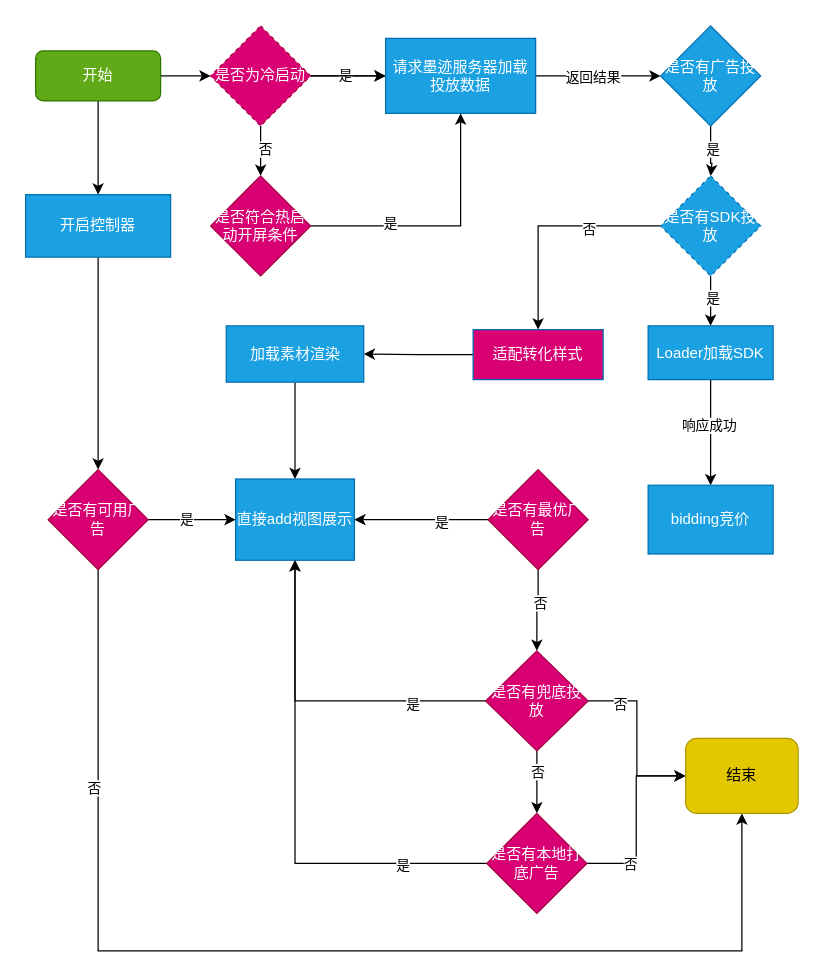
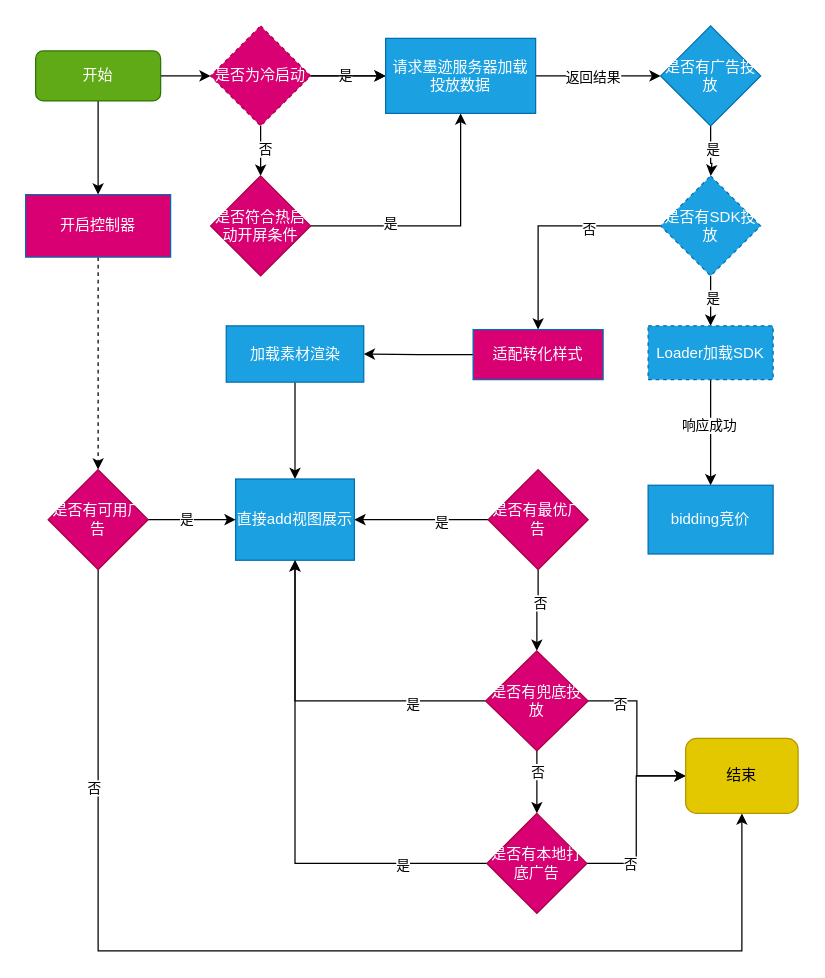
  <mxCell id="0" />
  <mxCell id="1" parent="0" />
  <mxCell id="2" value="" style="edgeStyle=orthogonalEdgeStyle;rounded=0;orthogonalLoop=1;jettySize=auto;html=1;" edge="1" parent="1" source="4" target="10"><mxGeometry relative="1" as="geometry" /></mxCell>
  <mxCell id="3" value="" style="edgeStyle=orthogonalEdgeStyle;rounded=0;orthogonalLoop=1;jettySize=auto;html=1;" edge="1" parent="1" source="4" target="18"><mxGeometry relative="1" as="geometry" /></mxCell>
  <mxCell id="4" value="开始" style="rounded=1;whiteSpace=wrap;html=1;fillColor=#60a917;fontColor=#ffffff;strokeColor=#2D7600;" vertex="1" parent="1"><mxGeometry x="28" y="40" width="100" height="40" as="geometry" /></mxCell>
  <mxCell id="5" value="" style="edgeStyle=orthogonalEdgeStyle;rounded=0;orthogonalLoop=1;jettySize=auto;html=1;" edge="1" parent="1" source="10" target="13"><mxGeometry relative="1" as="geometry" /></mxCell>
  <mxCell id="6" value="否" style="edgeLabel;html=1;align=center;verticalAlign=middle;resizable=0;points=[];" vertex="1" connectable="0" parent="5"><mxGeometry x="-0.08" y="3" relative="1" as="geometry"><mxPoint as="offset" /></mxGeometry></mxCell>
  <mxCell id="7" value="" style="edgeStyle=orthogonalEdgeStyle;rounded=0;orthogonalLoop=1;jettySize=auto;html=1;" edge="1" parent="1" source="10" target="16"><mxGeometry relative="1" as="geometry" /></mxCell>
  <mxCell id="8" value="是" style="edgeLabel;html=1;align=center;verticalAlign=middle;resizable=0;points=[];" vertex="1" connectable="0" parent="7"><mxGeometry x="-0.1" y="1" relative="1" as="geometry"><mxPoint as="offset" /></mxGeometry></mxCell>
  <mxCell id="9" value="" style="edgeStyle=orthogonalEdgeStyle;rounded=0;orthogonalLoop=1;jettySize=auto;html=1;" edge="1" parent="1" source="10" target="16"><mxGeometry relative="1" as="geometry" /></mxCell>
  <mxCell id="10" value="是否为冷启动" style="rhombus;whiteSpace=wrap;html=1;fillColor=#d80073;fontColor=#ffffff;strokeColor=#A50040;dashed=1;" vertex="1" parent="1"><mxGeometry x="168" y="20" width="80" height="80" as="geometry" /></mxCell>
  <mxCell id="11" style="edgeStyle=orthogonalEdgeStyle;rounded=0;orthogonalLoop=1;jettySize=auto;html=1;" edge="1" parent="1" source="13" target="16"><mxGeometry relative="1" as="geometry" /></mxCell>
  <mxCell id="12" value="是" style="edgeLabel;html=1;align=center;verticalAlign=middle;resizable=0;points=[];" vertex="1" connectable="0" parent="11"><mxGeometry x="-0.4" y="3" relative="1" as="geometry"><mxPoint as="offset" /></mxGeometry></mxCell>
  <mxCell id="13" value="是否符合热启动开屏条件" style="rhombus;whiteSpace=wrap;html=1;fillColor=#d80073;fontColor=#ffffff;strokeColor=#A50040;" vertex="1" parent="1"><mxGeometry x="168" y="140" width="80" height="80" as="geometry" /></mxCell>
  <mxCell id="14" value="" style="edgeStyle=orthogonalEdgeStyle;rounded=0;orthogonalLoop=1;jettySize=auto;html=1;" edge="1" parent="1" source="16" target="21"><mxGeometry relative="1" as="geometry" /></mxCell>
  <mxCell id="15" value="返回结果" style="edgeLabel;html=1;align=center;verticalAlign=middle;resizable=0;points=[];" vertex="1" connectable="0" parent="14"><mxGeometry x="-0.1" relative="1" as="geometry"><mxPoint as="offset" /></mxGeometry></mxCell>
  <mxCell id="16" value="请求墨迹服务器加载投放数据" style="whiteSpace=wrap;html=1;fillColor=#1ba1e2;fontColor=#ffffff;strokeColor=#006EAF;" vertex="1" parent="1"><mxGeometry x="308" y="30" width="120" height="60" as="geometry" /></mxCell>
- <mxCell id="17" value="" style="edgeStyle=orthogonalEdgeStyle;rounded=0;orthogonalLoop=1;jettySize=auto;html=1;" edge="1" parent="1" source="18" target="58"><mxGeometry relative="1" as="geometry" /></mxCell>
- <mxCell id="18" value="开启控制器" style="rounded=0;whiteSpace=wrap;html=1;fillColor=#1ba1e2;fontColor=#ffffff;strokeColor=#006EAF;" vertex="1" parent="1"><mxGeometry x="20" y="155" width="116" height="50" as="geometry" /></mxCell>
+ <mxCell id="17" value="" style="edgeStyle=orthogonalEdgeStyle;rounded=0;orthogonalLoop=1;jettySize=auto;html=1;dashed=1;" edge="1" parent="1" source="18" target="58"><mxGeometry relative="1" as="geometry" /></mxCell>
+ <mxCell id="18" value="开启控制器" style="rounded=0;whiteSpace=wrap;html=1;fillColor=#d80073;fontColor=#ffffff;strokeColor=#006EAF;" vertex="1" parent="1"><mxGeometry x="20" y="155" width="116" height="50" as="geometry" /></mxCell>
  <mxCell id="19" value="" style="edgeStyle=orthogonalEdgeStyle;rounded=0;orthogonalLoop=1;jettySize=auto;html=1;entryX=0.5;entryY=0;entryDx=0;entryDy=0;" edge="1" parent="1" source="21" target="26"><mxGeometry relative="1" as="geometry"><mxPoint x="568" y="160" as="targetPoint" /><Array as="points"><mxPoint x="568" y="130" /><mxPoint x="569" y="130" /></Array></mxGeometry></mxCell>
  <mxCell id="20" value="是" style="edgeLabel;html=1;align=center;verticalAlign=middle;resizable=0;points=[];" vertex="1" connectable="0" parent="19"><mxGeometry x="-0.133" y="1" relative="1" as="geometry"><mxPoint as="offset" /></mxGeometry></mxCell>
  <mxCell id="21" value="是否有广告投放" style="rhombus;whiteSpace=wrap;html=1;fillColor=#1ba1e2;fontColor=#ffffff;strokeColor=#006EAF;" vertex="1" parent="1"><mxGeometry x="528" y="20" width="80" height="80" as="geometry" /></mxCell>
  <mxCell id="22" value="" style="edgeStyle=orthogonalEdgeStyle;rounded=0;orthogonalLoop=1;jettySize=auto;html=1;" edge="1" parent="1" source="26" target="28"><mxGeometry relative="1" as="geometry" /></mxCell>
  <mxCell id="23" value="否" style="edgeLabel;html=1;align=center;verticalAlign=middle;resizable=0;points=[];" vertex="1" connectable="0" parent="22"><mxGeometry x="-0.364" y="2" relative="1" as="geometry"><mxPoint as="offset" /></mxGeometry></mxCell>
  <mxCell id="24" value="" style="edgeStyle=orthogonalEdgeStyle;rounded=0;orthogonalLoop=1;jettySize=auto;html=1;" edge="1" parent="1" source="26" target="33"><mxGeometry relative="1" as="geometry" /></mxCell>
  <mxCell id="25" value="是" style="edgeLabel;html=1;align=center;verticalAlign=middle;resizable=0;points=[];" vertex="1" connectable="0" parent="24"><mxGeometry x="-0.15" y="1" relative="1" as="geometry"><mxPoint as="offset" /></mxGeometry></mxCell>
  <mxCell id="26" value="是否有SDK投放" style="rhombus;whiteSpace=wrap;html=1;fillColor=#1ba1e2;fontColor=#ffffff;strokeColor=#006EAF;dashed=1;" vertex="1" parent="1"><mxGeometry x="528" y="140" width="80" height="80" as="geometry" /></mxCell>
  <mxCell id="27" value="" style="edgeStyle=orthogonalEdgeStyle;rounded=0;orthogonalLoop=1;jettySize=auto;html=1;" edge="1" parent="1" source="28" target="30"><mxGeometry relative="1" as="geometry" /></mxCell>
  <mxCell id="28" value="适配转化样式" style="whiteSpace=wrap;html=1;fillColor=#d80073;fontColor=#ffffff;strokeColor=#006EAF;" vertex="1" parent="1"><mxGeometry x="378" y="263" width="104" height="40" as="geometry" /></mxCell>
  <mxCell id="29" value="" style="edgeStyle=orthogonalEdgeStyle;rounded=0;orthogonalLoop=1;jettySize=auto;html=1;" edge="1" parent="1" source="30" target="40"><mxGeometry relative="1" as="geometry" /></mxCell>
  <mxCell id="30" value="加载素材渲染" style="whiteSpace=wrap;html=1;fillColor=#1ba1e2;fontColor=#ffffff;strokeColor=#006EAF;" vertex="1" parent="1"><mxGeometry x="180.5" y="260" width="110" height="45" as="geometry" /></mxCell>
  <mxCell id="31" value="" style="edgeStyle=orthogonalEdgeStyle;rounded=0;orthogonalLoop=1;jettySize=auto;html=1;entryX=0.5;entryY=0;entryDx=0;entryDy=0;" edge="1" parent="1" source="33" target="34"><mxGeometry relative="1" as="geometry"><mxPoint x="568" y="364.5" as="targetPoint" /></mxGeometry></mxCell>
  <mxCell id="32" value="响应成功&lt;br&gt;" style="edgeLabel;html=1;align=center;verticalAlign=middle;resizable=0;points=[];" vertex="1" connectable="0" parent="31"><mxGeometry x="-0.154" y="-2" relative="1" as="geometry"><mxPoint as="offset" /></mxGeometry></mxCell>
- <mxCell id="33" value="Loader加载SDK" style="whiteSpace=wrap;html=1;fillColor=#1ba1e2;fontColor=#ffffff;strokeColor=#006EAF;" vertex="1" parent="1"><mxGeometry x="518" y="260" width="100" height="43" as="geometry" /></mxCell>
+ <mxCell id="33" value="Loader加载SDK" style="whiteSpace=wrap;html=1;fillColor=#1ba1e2;fontColor=#ffffff;strokeColor=#006EAF;dashed=1;" vertex="1" parent="1"><mxGeometry x="518" y="260" width="100" height="43" as="geometry" /></mxCell>
  <mxCell id="34" value="bidding竞价" style="rounded=0;whiteSpace=wrap;html=1;fillColor=#1ba1e2;fontColor=#ffffff;strokeColor=#006EAF;" vertex="1" parent="1"><mxGeometry x="518" y="387.5" width="100" height="55" as="geometry" /></mxCell>
  <mxCell id="35" value="" style="edgeStyle=orthogonalEdgeStyle;rounded=0;orthogonalLoop=1;jettySize=auto;html=1;" edge="1" parent="1" source="39" target="40"><mxGeometry relative="1" as="geometry" /></mxCell>
  <mxCell id="36" value="是" style="edgeLabel;html=1;align=center;verticalAlign=middle;resizable=0;points=[];" vertex="1" connectable="0" parent="35"><mxGeometry x="-0.294" y="1" relative="1" as="geometry"><mxPoint as="offset" /></mxGeometry></mxCell>
  <mxCell id="37" value="" style="edgeStyle=orthogonalEdgeStyle;rounded=0;orthogonalLoop=1;jettySize=auto;html=1;entryX=0.5;entryY=0;entryDx=0;entryDy=0;" edge="1" parent="1" source="39" target="47"><mxGeometry relative="1" as="geometry"><mxPoint x="430" y="530" as="targetPoint" /></mxGeometry></mxCell>
  <mxCell id="38" value="否" style="edgeLabel;html=1;align=center;verticalAlign=middle;resizable=0;points=[];" vertex="1" connectable="0" parent="37"><mxGeometry x="-0.222" y="1" relative="1" as="geometry"><mxPoint as="offset" /></mxGeometry></mxCell>
  <mxCell id="39" value="是否有最优广告" style="rhombus;whiteSpace=wrap;html=1;rounded=0;fillColor=#d80073;fontColor=#ffffff;strokeColor=#A50040;" vertex="1" parent="1"><mxGeometry x="390" y="375" width="80" height="80" as="geometry" /></mxCell>
  <mxCell id="40" value="直接add视图展示" style="rounded=0;whiteSpace=wrap;html=1;fillColor=#1ba1e2;fontColor=#ffffff;strokeColor=#006EAF;" vertex="1" parent="1"><mxGeometry x="188" y="382.5" width="95" height="65" as="geometry" /></mxCell>
  <mxCell id="41" style="edgeStyle=orthogonalEdgeStyle;rounded=0;orthogonalLoop=1;jettySize=auto;html=1;entryX=0.5;entryY=1;entryDx=0;entryDy=0;" edge="1" parent="1" source="47" target="40"><mxGeometry relative="1" as="geometry" /></mxCell>
  <mxCell id="42" value="是" style="edgeLabel;html=1;align=center;verticalAlign=middle;resizable=0;points=[];" vertex="1" connectable="0" parent="41"><mxGeometry x="-0.557" y="2" relative="1" as="geometry"><mxPoint as="offset" /></mxGeometry></mxCell>
  <mxCell id="43" value="" style="edgeStyle=orthogonalEdgeStyle;rounded=0;orthogonalLoop=1;jettySize=auto;html=1;" edge="1" parent="1" source="47" target="52"><mxGeometry relative="1" as="geometry" /></mxCell>
  <mxCell id="44" value="否" style="edgeLabel;html=1;align=center;verticalAlign=middle;resizable=0;points=[];" vertex="1" connectable="0" parent="43"><mxGeometry x="-0.333" relative="1" as="geometry"><mxPoint y="-1" as="offset" /></mxGeometry></mxCell>
  <mxCell id="45" style="edgeStyle=orthogonalEdgeStyle;rounded=0;orthogonalLoop=1;jettySize=auto;html=1;" edge="1" parent="1" source="47" target="53"><mxGeometry relative="1" as="geometry" /></mxCell>
  <mxCell id="46" value="否" style="edgeLabel;html=1;align=center;verticalAlign=middle;resizable=0;points=[];" vertex="1" connectable="0" parent="45"><mxGeometry x="-0.627" y="-2" relative="1" as="geometry"><mxPoint x="-1" as="offset" /></mxGeometry></mxCell>
  <mxCell id="47" value="是否有兜底投放" style="rhombus;whiteSpace=wrap;html=1;fillColor=#d80073;fontColor=#ffffff;strokeColor=#A50040;" vertex="1" parent="1"><mxGeometry x="388" y="520" width="82" height="80" as="geometry" /></mxCell>
  <mxCell id="48" style="edgeStyle=orthogonalEdgeStyle;rounded=0;orthogonalLoop=1;jettySize=auto;html=1;entryX=0.5;entryY=1;entryDx=0;entryDy=0;" edge="1" parent="1" source="52" target="40"><mxGeometry relative="1" as="geometry" /></mxCell>
  <mxCell id="49" value="是" style="edgeLabel;html=1;align=center;verticalAlign=middle;resizable=0;points=[];" vertex="1" connectable="0" parent="48"><mxGeometry x="-0.658" y="1" relative="1" as="geometry"><mxPoint as="offset" /></mxGeometry></mxCell>
  <mxCell id="50" style="edgeStyle=orthogonalEdgeStyle;rounded=0;orthogonalLoop=1;jettySize=auto;html=1;entryX=0;entryY=0.5;entryDx=0;entryDy=0;" edge="1" parent="1" source="52" target="53"><mxGeometry relative="1" as="geometry" /></mxCell>
  <mxCell id="51" value="否&lt;br&gt;" style="edgeLabel;html=1;align=center;verticalAlign=middle;resizable=0;points=[];" vertex="1" connectable="0" parent="50"><mxGeometry x="-0.548" relative="1" as="geometry"><mxPoint as="offset" /></mxGeometry></mxCell>
  <mxCell id="52" value="是否有本地打底广告" style="rhombus;whiteSpace=wrap;html=1;fillColor=#d80073;fontColor=#ffffff;strokeColor=#A50040;" vertex="1" parent="1"><mxGeometry x="389" y="650" width="80" height="80" as="geometry" /></mxCell>
  <mxCell id="53" value="结束" style="rounded=1;whiteSpace=wrap;html=1;fillColor=#e3c800;fontColor=#000000;strokeColor=#B09500;" vertex="1" parent="1"><mxGeometry x="548" y="590" width="90" height="60" as="geometry" /></mxCell>
  <mxCell id="54" value="" style="edgeStyle=orthogonalEdgeStyle;rounded=0;orthogonalLoop=1;jettySize=auto;html=1;" edge="1" parent="1" source="58" target="40"><mxGeometry relative="1" as="geometry" /></mxCell>
  <mxCell id="55" value="是" style="edgeLabel;html=1;align=center;verticalAlign=middle;resizable=0;points=[];" vertex="1" connectable="0" parent="54"><mxGeometry x="-0.13" y="1" relative="1" as="geometry"><mxPoint as="offset" /></mxGeometry></mxCell>
  <mxCell id="56" style="edgeStyle=orthogonalEdgeStyle;rounded=0;orthogonalLoop=1;jettySize=auto;html=1;entryX=0.5;entryY=1;entryDx=0;entryDy=0;" edge="1" parent="1" source="58" target="53"><mxGeometry relative="1" as="geometry"><Array as="points"><mxPoint x="78" y="760" /><mxPoint x="593" y="760" /></Array></mxGeometry></mxCell>
  <mxCell id="57" value="否" style="edgeLabel;html=1;align=center;verticalAlign=middle;resizable=0;points=[];" vertex="1" connectable="0" parent="56"><mxGeometry x="-0.626" y="-4" relative="1" as="geometry"><mxPoint as="offset" /></mxGeometry></mxCell>
  <mxCell id="58" value="是否有可用广告" style="rhombus;whiteSpace=wrap;html=1;fillColor=#d80073;strokeColor=#A50040;fontColor=#ffffff;rounded=0;" vertex="1" parent="1"><mxGeometry x="38" y="375" width="80" height="80" as="geometry" /></mxCell>
